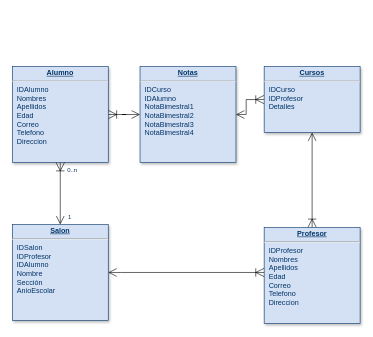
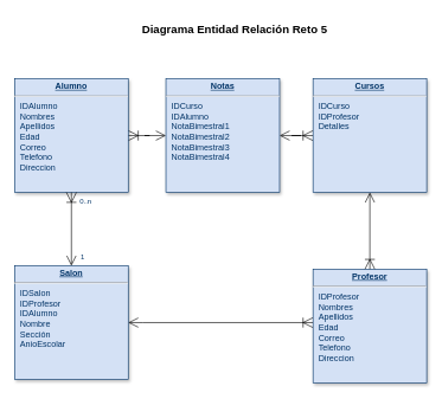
  <mxCell id="0" />
  <mxCell id="1" parent="0" />
  <mxCell id="2" value="&lt;p style=&quot;margin: 0px ; margin-top: 4px ; text-align: center ; text-decoration: underline&quot;&gt;&lt;strong&gt;Salon&lt;/strong&gt;&lt;/p&gt;&lt;hr&gt;&lt;p style=&quot;margin: 0px ; margin-left: 8px&quot;&gt;IDSalon&lt;/p&gt;&lt;p style=&quot;margin: 0px ; margin-left: 8px&quot;&gt;IDProfesor&lt;/p&gt;&lt;p style=&quot;margin: 0px ; margin-left: 8px&quot;&gt;IDAlumno&lt;/p&gt;&lt;p style=&quot;margin: 0px ; margin-left: 8px&quot;&gt;Nombre&lt;/p&gt;&lt;p style=&quot;margin: 0px ; margin-left: 8px&quot;&gt;Sección&lt;/p&gt;&lt;p style=&quot;margin: 0px ; margin-left: 8px&quot;&gt;AnioEscolar&lt;/p&gt;" style="verticalAlign=top;align=left;overflow=fill;fontSize=12;fontFamily=Helvetica;html=1;strokeColor=#003366;shadow=1;fillColor=#D4E1F5;fontColor=#003366" parent="1" vertex="1"><mxGeometry x="20" y="373.36" width="160" height="160" as="geometry" /></mxCell>
  <mxCell id="3" style="edgeStyle=orthogonalEdgeStyle;rounded=0;orthogonalLoop=1;jettySize=auto;html=1;entryX=0;entryY=0.5;entryDx=0;entryDy=0;startArrow=ERoneToMany;startFill=0;startSize=12;endArrow=open;endFill=0;endSize=12;" parent="1" source="4" target="13" edge="1"><mxGeometry relative="1" as="geometry" /></mxCell>
  <mxCell id="4" value="&lt;p style=&quot;margin: 0px ; margin-top: 4px ; text-align: center ; text-decoration: underline&quot;&gt;&lt;strong&gt;Alumno&lt;/strong&gt;&lt;/p&gt;&lt;hr&gt;&lt;p style=&quot;margin: 0px ; margin-left: 8px&quot;&gt;IDAlumno&lt;/p&gt;&lt;p style=&quot;margin: 0px ; margin-left: 8px&quot;&gt;Nombres&lt;/p&gt;&lt;p style=&quot;margin: 0px ; margin-left: 8px&quot;&gt;Apellidos&lt;/p&gt;&lt;p style=&quot;margin: 0px ; margin-left: 8px&quot;&gt;Edad&lt;/p&gt;&lt;p style=&quot;margin: 0px ; margin-left: 8px&quot;&gt;Correo&lt;/p&gt;&lt;p style=&quot;margin: 0px ; margin-left: 8px&quot;&gt;Telefono&lt;/p&gt;&lt;p style=&quot;margin: 0px ; margin-left: 8px&quot;&gt;Direccion&lt;/p&gt;" style="verticalAlign=top;align=left;overflow=fill;fontSize=12;fontFamily=Helvetica;html=1;strokeColor=#003366;shadow=1;fillColor=#D4E1F5;fontColor=#003366" parent="1" vertex="1"><mxGeometry x="20" y="110" width="160" height="160" as="geometry" /></mxCell>
  <mxCell id="5" value="" style="endArrow=open;endSize=12;startArrow=ERoneToMany;startSize=12;startFill=0;edgeStyle=orthogonalEdgeStyle" parent="1" source="4" target="2" edge="1"><mxGeometry x="690" y="448.36" as="geometry"><mxPoint x="600" y="428.36" as="sourcePoint" /><mxPoint x="760" y="428.36" as="targetPoint" /></mxGeometry></mxCell>
  <mxCell id="6" value="0..n" style="resizable=0;align=left;verticalAlign=top;labelBackgroundColor=#ffffff;fontSize=10;strokeColor=#003366;shadow=1;fillColor=#D4E1F5;fontColor=#003366" parent="5" connectable="0" vertex="1"><mxGeometry x="-1" relative="1" as="geometry"><mxPoint x="10" as="offset" /></mxGeometry></mxCell>
  <mxCell id="7" value="1" style="resizable=0;align=right;verticalAlign=top;labelBackgroundColor=#ffffff;fontSize=10;strokeColor=#003366;shadow=1;fillColor=#D4E1F5;fontColor=#003366" parent="5" connectable="0" vertex="1"><mxGeometry x="1" relative="1" as="geometry"><mxPoint x="20" y="-25.0" as="offset" /></mxGeometry></mxCell>
  <mxCell id="8" style="edgeStyle=orthogonalEdgeStyle;rounded=0;orthogonalLoop=1;jettySize=auto;html=1;startArrow=ERoneToMany;startFill=0;startSize=12;endArrow=open;endFill=0;endSize=12;" parent="1" source="9" target="13" edge="1"><mxGeometry relative="1" as="geometry" /></mxCell>
- <mxCell id="9" value="&lt;p style=&quot;margin: 0px ; margin-top: 4px ; text-align: center ; text-decoration: underline&quot;&gt;&lt;strong&gt;Cursos&lt;/strong&gt;&lt;/p&gt;&lt;hr&gt;&lt;p style=&quot;margin: 0px ; margin-left: 8px&quot;&gt;IDCurso&lt;/p&gt;&lt;p style=&quot;margin: 0px ; margin-left: 8px&quot;&gt;&lt;span&gt;IDProfesor&lt;/span&gt;&lt;br&gt;&lt;/p&gt;&lt;p style=&quot;margin: 0px ; margin-left: 8px&quot;&gt;Detalles&lt;/p&gt;&lt;p style=&quot;margin: 0px 0px 0px 8px&quot;&gt;&lt;br&gt;&lt;/p&gt;&lt;p style=&quot;margin: 0px 0px 0px 8px&quot;&gt;&lt;br&gt;&lt;/p&gt;" style="verticalAlign=top;align=left;overflow=fill;fontSize=12;fontFamily=Helvetica;html=1;strokeColor=#003366;shadow=1;fillColor=#D4E1F5;fontColor=#003366" parent="1" vertex="1"><mxGeometry x="440" y="110" width="160" height="110" as="geometry" /></mxCell>
+ <mxCell id="9" value="&lt;p style=&quot;margin: 0px ; margin-top: 4px ; text-align: center ; text-decoration: underline&quot;&gt;&lt;strong&gt;Cursos&lt;/strong&gt;&lt;/p&gt;&lt;hr&gt;&lt;p style=&quot;margin: 0px ; margin-left: 8px&quot;&gt;IDCurso&lt;/p&gt;&lt;p style=&quot;margin: 0px ; margin-left: 8px&quot;&gt;&lt;span&gt;IDProfesor&lt;/span&gt;&lt;br&gt;&lt;/p&gt;&lt;p style=&quot;margin: 0px ; margin-left: 8px&quot;&gt;Detalles&lt;/p&gt;&lt;p style=&quot;margin: 0px 0px 0px 8px&quot;&gt;&lt;br&gt;&lt;/p&gt;&lt;p style=&quot;margin: 0px 0px 0px 8px&quot;&gt;&lt;br&gt;&lt;/p&gt;" style="verticalAlign=top;align=left;overflow=fill;fontSize=12;fontFamily=Helvetica;html=1;strokeColor=#003366;shadow=1;fillColor=#D4E1F5;fontColor=#003366" parent="1" vertex="1"><mxGeometry x="440" y="110" width="160" height="160" as="geometry" /></mxCell>
  <mxCell id="10" value="" style="edgeStyle=orthogonalEdgeStyle;rounded=0;orthogonalLoop=1;jettySize=auto;html=1;startArrow=ERoneToMany;startFill=0;endArrow=open;endFill=0;endSize=12;startSize=12;" parent="1" source="12" target="2" edge="1"><mxGeometry relative="1" as="geometry"><Array as="points"><mxPoint x="200" y="453.36" /><mxPoint x="200" y="453.36" /></Array></mxGeometry></mxCell>
  <mxCell id="11" style="edgeStyle=orthogonalEdgeStyle;rounded=0;orthogonalLoop=1;jettySize=auto;html=1;entryX=0.5;entryY=1;entryDx=0;entryDy=0;startArrow=ERoneToMany;startFill=0;startSize=12;endArrow=open;endFill=0;endSize=12;" parent="1" source="12" target="9" edge="1"><mxGeometry relative="1" as="geometry" /></mxCell>
  <mxCell id="12" value="&lt;p style=&quot;margin: 0px ; margin-top: 4px ; text-align: center ; text-decoration: underline&quot;&gt;&lt;strong&gt;Profesor&lt;/strong&gt;&lt;/p&gt;&lt;hr&gt;&lt;p style=&quot;margin: 0px ; margin-left: 8px&quot;&gt;&lt;span&gt;IDProfesor&lt;/span&gt;&lt;br&gt;&lt;/p&gt;&lt;p style=&quot;margin: 0px ; margin-left: 8px&quot;&gt;&lt;span&gt;Nombres&lt;/span&gt;&lt;/p&gt;&lt;p style=&quot;margin: 0px ; margin-left: 8px&quot;&gt;&lt;span&gt;Apellidos&lt;/span&gt;&lt;/p&gt;&lt;p style=&quot;margin: 0px ; margin-left: 8px&quot;&gt;&lt;span&gt;Edad&lt;/span&gt;&lt;/p&gt;&lt;p style=&quot;margin: 0px ; margin-left: 8px&quot;&gt;Correo&lt;/p&gt;&lt;p style=&quot;margin: 0px ; margin-left: 8px&quot;&gt;Telefono&lt;/p&gt;&lt;p style=&quot;margin: 0px ; margin-left: 8px&quot;&gt;Direccion&lt;/p&gt;&lt;p style=&quot;margin: 0px ; margin-left: 8px&quot;&gt;&lt;br&gt;&lt;/p&gt;" style="verticalAlign=top;align=left;overflow=fill;fontSize=12;fontFamily=Helvetica;html=1;strokeColor=#003366;shadow=1;fillColor=#D4E1F5;fontColor=#003366" parent="1" vertex="1"><mxGeometry x="440" y="378.36" width="160" height="160" as="geometry" /></mxCell>
  <mxCell id="13" value="&lt;p style=&quot;margin: 0px ; margin-top: 4px ; text-align: center ; text-decoration: underline&quot;&gt;&lt;strong&gt;Notas&lt;/strong&gt;&lt;/p&gt;&lt;hr&gt;&lt;p style=&quot;margin: 0px ; margin-left: 8px&quot;&gt;IDCurso&lt;/p&gt;&lt;p style=&quot;margin: 0px ; margin-left: 8px&quot;&gt;IDAlumno&lt;/p&gt;&lt;p style=&quot;margin: 0px ; margin-left: 8px&quot;&gt;NotaBimestral1&lt;/p&gt;&lt;p style=&quot;margin: 0px 0px 0px 8px&quot;&gt;NotaBimestral2&lt;/p&gt;&lt;div&gt;&lt;p style=&quot;margin: 0px 0px 0px 8px&quot;&gt;NotaBimestral3&lt;/p&gt;&lt;/div&gt;&lt;div&gt;&lt;p style=&quot;margin: 0px 0px 0px 8px&quot;&gt;NotaBimestral4&lt;/p&gt;&lt;/div&gt;&lt;div&gt;&lt;br&gt;&lt;/div&gt;" style="verticalAlign=top;align=left;overflow=fill;fontSize=12;fontFamily=Helvetica;html=1;strokeColor=#003366;shadow=1;fillColor=#D4E1F5;fontColor=#003366" parent="1" vertex="1"><mxGeometry x="233" y="110" width="160" height="160" as="geometry" /></mxCell>
+ <mxCell id="14" value="&lt;font&gt;&lt;span style=&quot;font-size: 16px&quot;&gt;&lt;b&gt;Diagrama Entidad Relación&amp;nbsp;Reto 5&lt;/b&gt;&lt;/span&gt;&lt;/font&gt;" style="text;html=1;strokeColor=none;fillColor=none;align=center;verticalAlign=middle;whiteSpace=wrap;rounded=0;" parent="1" vertex="1"><mxGeometry x="190" y="20" width="280" height="40" as="geometry" /></mxCell>
